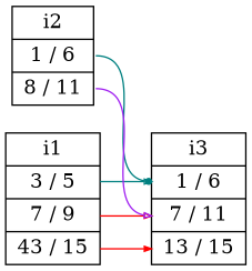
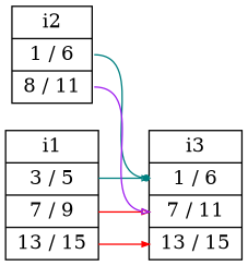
  digraph {
    rankdir=LR
    node [shape=record]
    edge [arrowsize=0.5 headport=f1 tailport=f1 color=teal arrowhead=onormal]
-   n1 [label="<o>i1|<f1>3 / 5|<f2>7 / 9|<f3>43 / 15"]
+   n1 [label="<o>i1|<f1>3 / 5|<f2>7 / 9|<f3>13 / 15"]
    n2 [label="<o>i3|<f1>1 / 6|<f2>7 / 11|<f3>13 / 15"]
    n3 [label="<o>i2|<f1>1 / 6|<f2>8 / 11"]
    n1 -> n2
    n1 -> n2 [headport=f2 tailport=f2 color=red]
    n1 -> n2 [headport=f3 tailport=f3 color=red arrowhead=normal]
    n3 -> n2 [arrowhead=dot]
    n3 -> n2 [headport=f2 tailport=f2 color=purple]
  }
